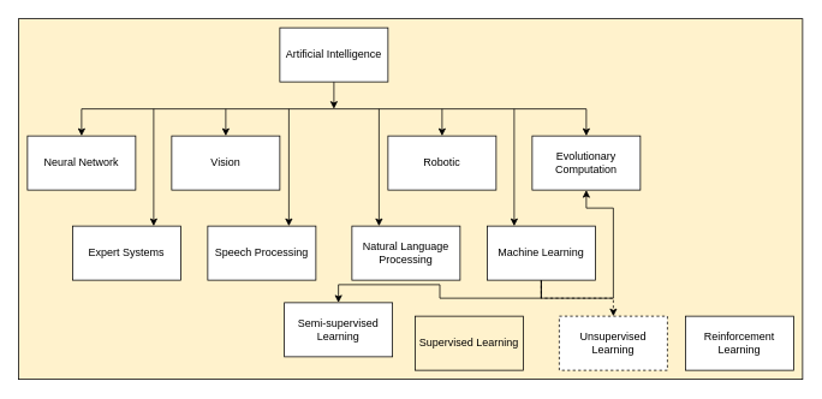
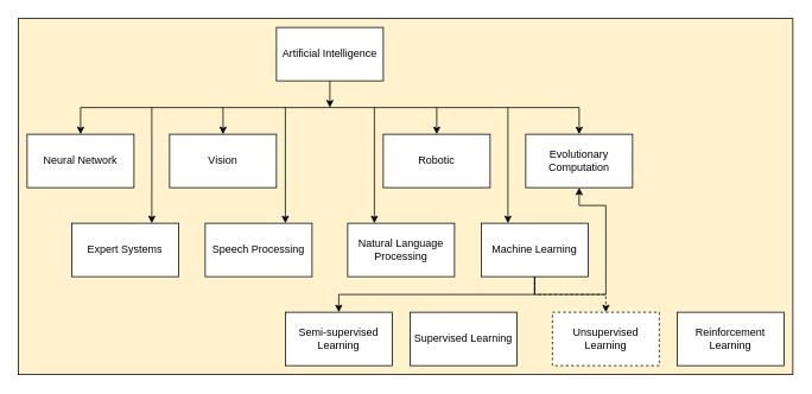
  <mxCell id="0" />
  <mxCell id="1" parent="0" />
  <mxCell id="2" value="" style="rounded=0;whiteSpace=wrap;html=1;fillColor=#fff2cc;" vertex="1" parent="1"><mxGeometry x="20" y="20" width="870" height="400" as="geometry" /></mxCell>
  <mxCell id="3" style="edgeStyle=orthogonalEdgeStyle;rounded=0;orthogonalLoop=1;jettySize=auto;html=1;exitX=0.5;exitY=1;exitDx=0;exitDy=0;" edge="1" parent="1" source="4"><mxGeometry relative="1" as="geometry"><mxPoint x="370" y="120" as="targetPoint" /></mxGeometry></mxCell>
  <mxCell id="4" value="Artificial Intelligence" style="rounded=0;whiteSpace=wrap;html=1;" vertex="1" parent="1"><mxGeometry x="310" y="30" width="120" height="60" as="geometry" /></mxCell>
  <mxCell id="5" value="Neural Network" style="rounded=0;whiteSpace=wrap;html=1;" vertex="1" parent="1"><mxGeometry x="30" y="150" width="120" height="60" as="geometry" /></mxCell>
  <mxCell id="6" value="Evolutionary Computation" style="rounded=0;whiteSpace=wrap;html=1;" vertex="1" parent="1"><mxGeometry x="590" y="150" width="120" height="60" as="geometry" /></mxCell>
  <mxCell id="7" value="Vision" style="rounded=0;whiteSpace=wrap;html=1;" vertex="1" parent="1"><mxGeometry x="190" y="150" width="120" height="60" as="geometry" /></mxCell>
  <mxCell id="8" value="Robotic" style="rounded=0;whiteSpace=wrap;html=1;" vertex="1" parent="1"><mxGeometry x="430" y="150" width="120" height="60" as="geometry" /></mxCell>
  <mxCell id="9" value="Expert Systems" style="rounded=0;whiteSpace=wrap;html=1;" vertex="1" parent="1"><mxGeometry x="80" y="250" width="120" height="60" as="geometry" /></mxCell>
  <mxCell id="10" value="Speech Processing" style="rounded=0;whiteSpace=wrap;html=1;" vertex="1" parent="1"><mxGeometry x="230" y="250" width="120" height="60" as="geometry" /></mxCell>
  <mxCell id="11" value="Natural Language Processing" style="rounded=0;whiteSpace=wrap;html=1;" vertex="1" parent="1"><mxGeometry x="390" y="250" width="120" height="60" as="geometry" /></mxCell>
  <mxCell id="12" style="edgeStyle=orthogonalEdgeStyle;rounded=0;orthogonalLoop=1;jettySize=auto;html=1;exitX=0.5;exitY=1;exitDx=0;exitDy=0;" edge="1" parent="1" source="15" target="6"><mxGeometry relative="1" as="geometry" /></mxCell>
  <mxCell id="13" style="edgeStyle=orthogonalEdgeStyle;rounded=0;orthogonalLoop=1;jettySize=auto;html=1;exitX=0.5;exitY=1;exitDx=0;exitDy=0;entryX=0.5;entryY=0;entryDx=0;entryDy=0;" edge="1" parent="1" source="15" target="28"><mxGeometry relative="1" as="geometry" /></mxCell>
  <mxCell id="14" style="edgeStyle=orthogonalEdgeStyle;rounded=0;orthogonalLoop=1;jettySize=auto;html=1;exitX=0.5;exitY=1;exitDx=0;exitDy=0;entryX=0.5;entryY=0;entryDx=0;entryDy=0;dashed=1;" edge="1" parent="1" source="15" target="26"><mxGeometry relative="1" as="geometry" /></mxCell>
  <mxCell id="15" value="Machine Learning" style="rounded=0;whiteSpace=wrap;html=1;" vertex="1" parent="1"><mxGeometry x="540" y="250" width="120" height="60" as="geometry" /></mxCell>
  <mxCell id="16" value="" style="endArrow=none;html=1;" edge="1" parent="1"><mxGeometry width="50" height="50" relative="1" as="geometry"><mxPoint x="90" y="120" as="sourcePoint" /><mxPoint x="650" y="120" as="targetPoint" /></mxGeometry></mxCell>
  <mxCell id="17" value="" style="endArrow=classic;html=1;entryX=0.5;entryY=0;entryDx=0;entryDy=0;" edge="1" parent="1" target="5"><mxGeometry width="50" height="50" relative="1" as="geometry"><mxPoint x="90" y="120" as="sourcePoint" /><mxPoint x="180" y="110" as="targetPoint" /></mxGeometry></mxCell>
  <mxCell id="18" value="" style="endArrow=classic;html=1;entryX=0.5;entryY=0;entryDx=0;entryDy=0;" edge="1" parent="1" target="6"><mxGeometry width="50" height="50" relative="1" as="geometry"><mxPoint x="650" y="120" as="sourcePoint" /><mxPoint x="730" y="60" as="targetPoint" /></mxGeometry></mxCell>
  <mxCell id="19" value="" style="endArrow=classic;html=1;entryX=0.5;entryY=0;entryDx=0;entryDy=0;" edge="1" parent="1" target="7"><mxGeometry width="50" height="50" relative="1" as="geometry"><mxPoint x="250" y="120" as="sourcePoint" /><mxPoint x="350" y="250" as="targetPoint" /></mxGeometry></mxCell>
  <mxCell id="20" value="" style="endArrow=classic;html=1;entryX=0.5;entryY=0;entryDx=0;entryDy=0;" edge="1" parent="1" target="8"><mxGeometry width="50" height="50" relative="1" as="geometry"><mxPoint x="490" y="120" as="sourcePoint" /><mxPoint x="430" y="230" as="targetPoint" /></mxGeometry></mxCell>
  <mxCell id="21" value="" style="endArrow=classic;html=1;entryX=0.75;entryY=0;entryDx=0;entryDy=0;" edge="1" parent="1" target="9"><mxGeometry width="50" height="50" relative="1" as="geometry"><mxPoint x="170" y="120" as="sourcePoint" /><mxPoint x="170" y="240" as="targetPoint" /></mxGeometry></mxCell>
  <mxCell id="22" value="" style="endArrow=classic;html=1;entryX=0.75;entryY=0;entryDx=0;entryDy=0;" edge="1" parent="1" target="10"><mxGeometry width="50" height="50" relative="1" as="geometry"><mxPoint x="320" y="120" as="sourcePoint" /><mxPoint x="370" y="360" as="targetPoint" /></mxGeometry></mxCell>
  <mxCell id="23" value="" style="endArrow=classic;html=1;entryX=0.25;entryY=0;entryDx=0;entryDy=0;" edge="1" parent="1" target="11"><mxGeometry width="50" height="50" relative="1" as="geometry"><mxPoint x="420" y="120" as="sourcePoint" /><mxPoint x="450" y="250" as="targetPoint" /></mxGeometry></mxCell>
  <mxCell id="24" value="" style="endArrow=classic;html=1;entryX=0.25;entryY=0;entryDx=0;entryDy=0;" edge="1" parent="1" target="15"><mxGeometry width="50" height="50" relative="1" as="geometry"><mxPoint x="570" y="120" as="sourcePoint" /><mxPoint x="610" y="370" as="targetPoint" /></mxGeometry></mxCell>
- <mxCell id="25" value="Supervised Learning" style="rounded=0;whiteSpace=wrap;html=1;fillColor=#fff2cc;" vertex="1" parent="1"><mxGeometry x="460" y="350" width="120" height="60" as="geometry" /></mxCell>
+ <mxCell id="25" value="Supervised Learning" style="rounded=0;whiteSpace=wrap;html=1;" vertex="1" parent="1"><mxGeometry x="460" y="350" width="120" height="60" as="geometry" /></mxCell>
  <mxCell id="26" value="Unsupervised Learning" style="rounded=0;whiteSpace=wrap;html=1;dashed=1;" vertex="1" parent="1"><mxGeometry x="620" y="350" width="120" height="60" as="geometry" /></mxCell>
  <mxCell id="27" value="Reinforcement Learning" style="rounded=0;whiteSpace=wrap;html=1;" vertex="1" parent="1"><mxGeometry x="760" y="350" width="120" height="60" as="geometry" /></mxCell>
- <mxCell id="28" value="Semi-supervised Learning" style="rounded=0;whiteSpace=wrap;html=1;strokeColor=#000000;" vertex="1" parent="1"><mxGeometry x="315" y="335" width="120" height="60" as="geometry" /></mxCell>
+ <mxCell id="28" value="Semi-supervised Learning" style="rounded=0;whiteSpace=wrap;html=1;strokeColor=#000000;" vertex="1" parent="1"><mxGeometry x="320" y="350" width="120" height="60" as="geometry" /></mxCell>
